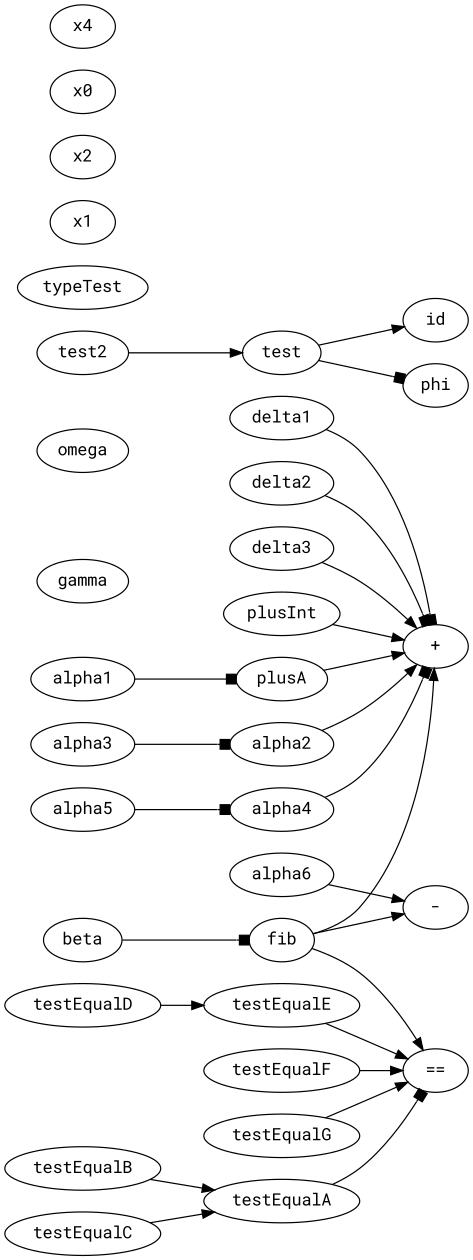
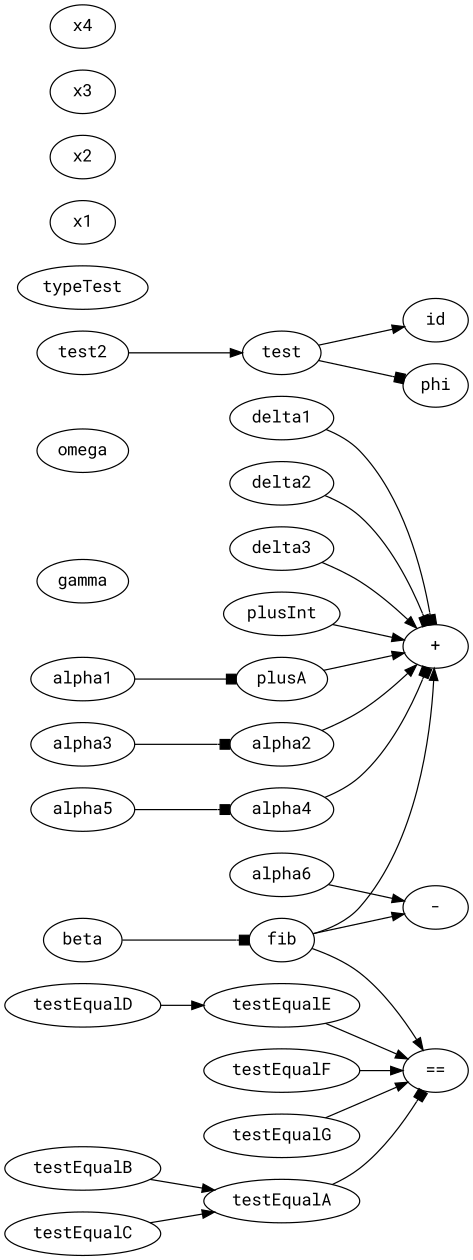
  digraph {
    fontname="Roboto Mono"
    rankdir=LR
    node [fontname="Roboto Mono"]
    edge [arrowhead=normal fontname="Roboto Mono"]
    alpha1
    plusA
    "+"
    alpha2
    alpha3
    alpha4
    alpha5
    alpha6
    "-"
    beta
    fib
    "=="
    delta1
    delta2
    delta3
    gamma
    omega
    plusInt
    test
    id
    phi
    test2
    testEqualA
    testEqualB
    testEqualC
    testEqualD
    testEqualE
    testEqualF
    testEqualG
    typeTest
    x1
    x2
-   x3 [label=x0]
+   x3
    x4
    alpha1 -> plusA [arrowhead=box]
    plusA -> "+"
    alpha2 -> "+"
    alpha3 -> alpha2 [arrowhead=box]
    alpha4 -> "+" [arrowhead=box]
    alpha5 -> alpha4 [arrowhead=box]
    alpha6 -> "-"
    beta -> fib [arrowhead=box]
    fib -> "+"
    fib -> "-"
    fib -> "=="
    delta1 -> "+" [arrowhead=box]
    delta2 -> "+" [arrowhead=box]
    delta3 -> "+"
    plusInt -> "+"
    test -> id
    test -> phi [arrowhead=box]
    test2 -> test
    testEqualA -> "==" [arrowhead=box]
    testEqualB -> testEqualA
    testEqualC -> testEqualA
    testEqualD -> testEqualE
    testEqualE -> "=="
    testEqualF -> "=="
    testEqualG -> "=="
  }
